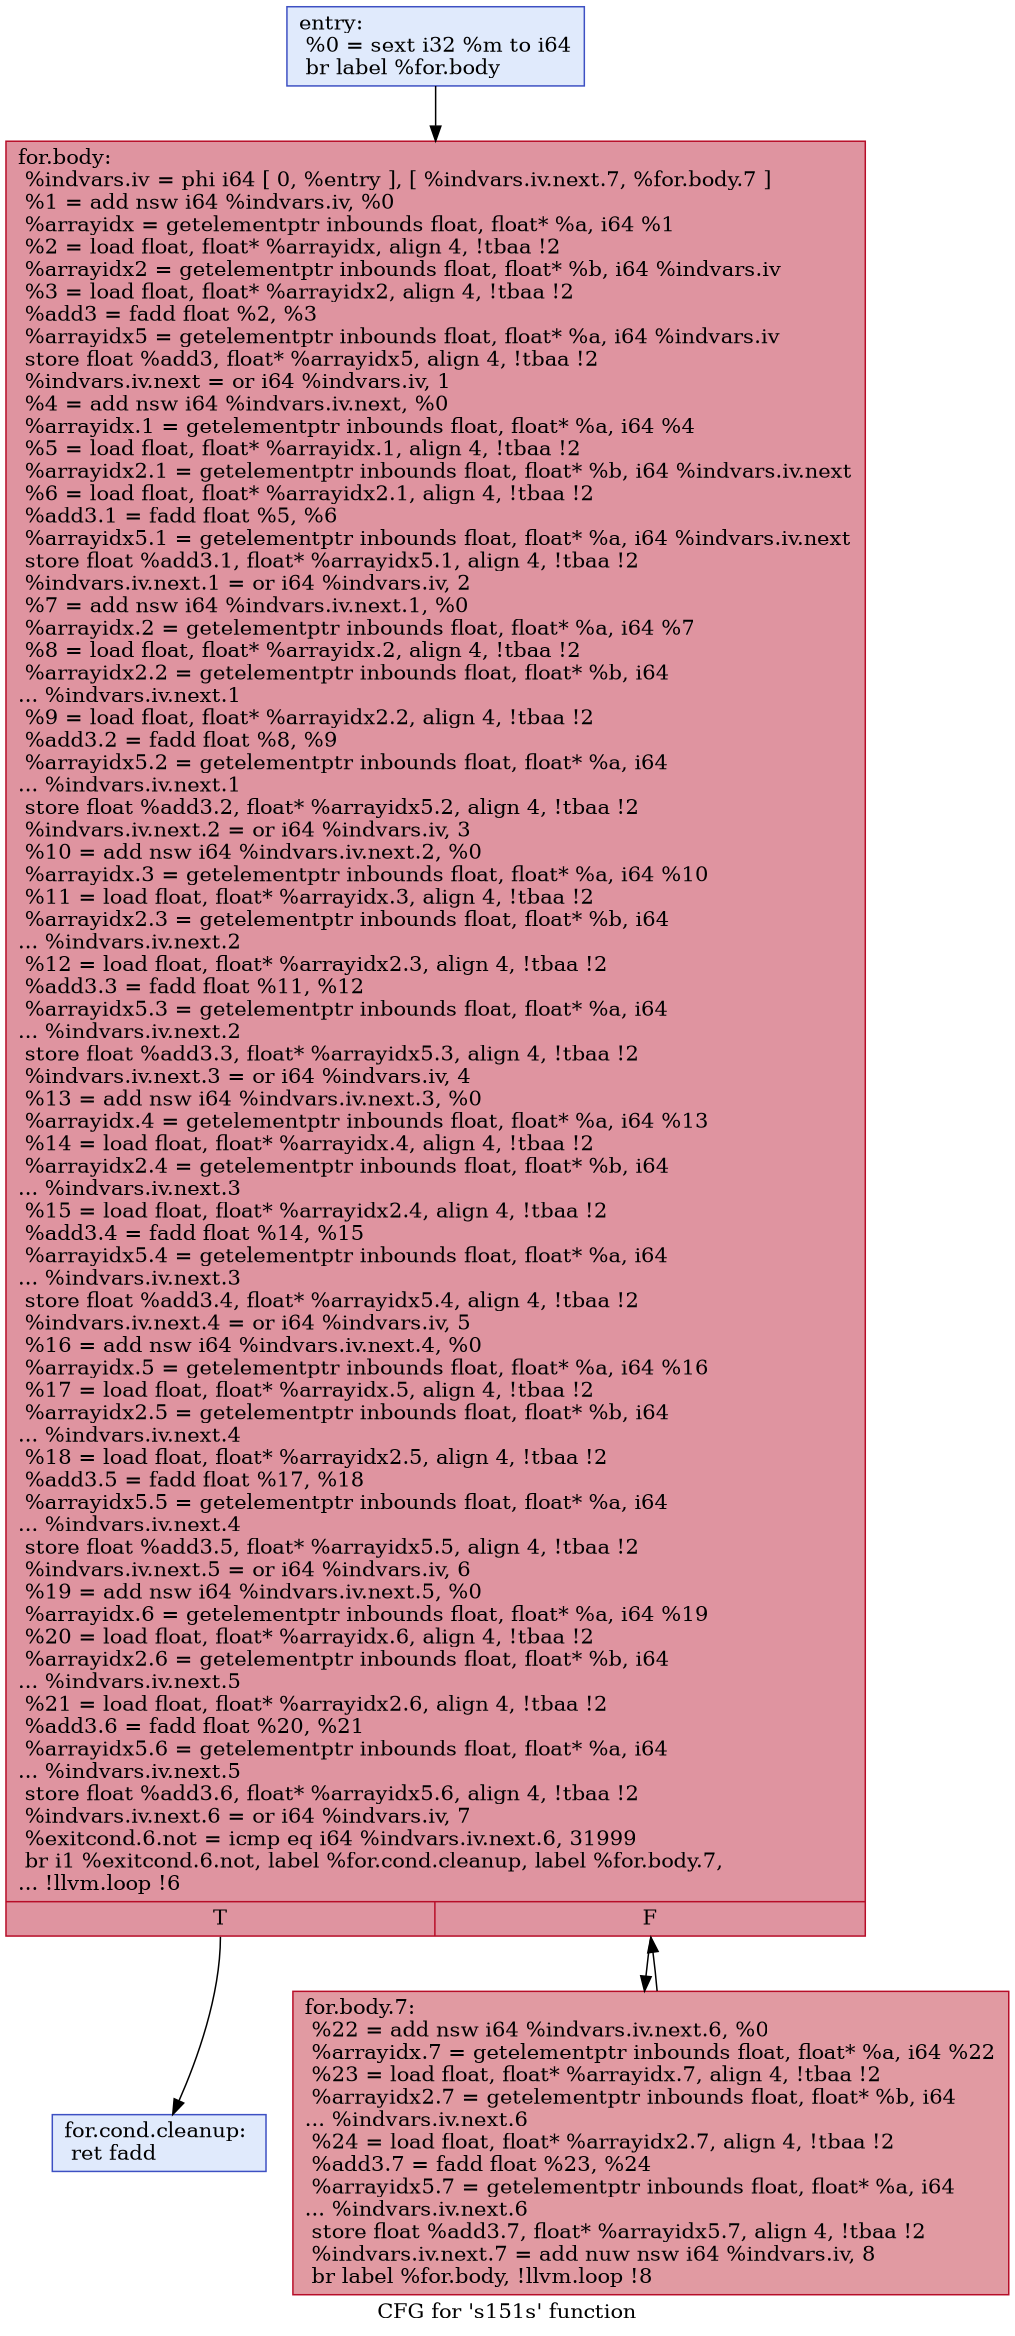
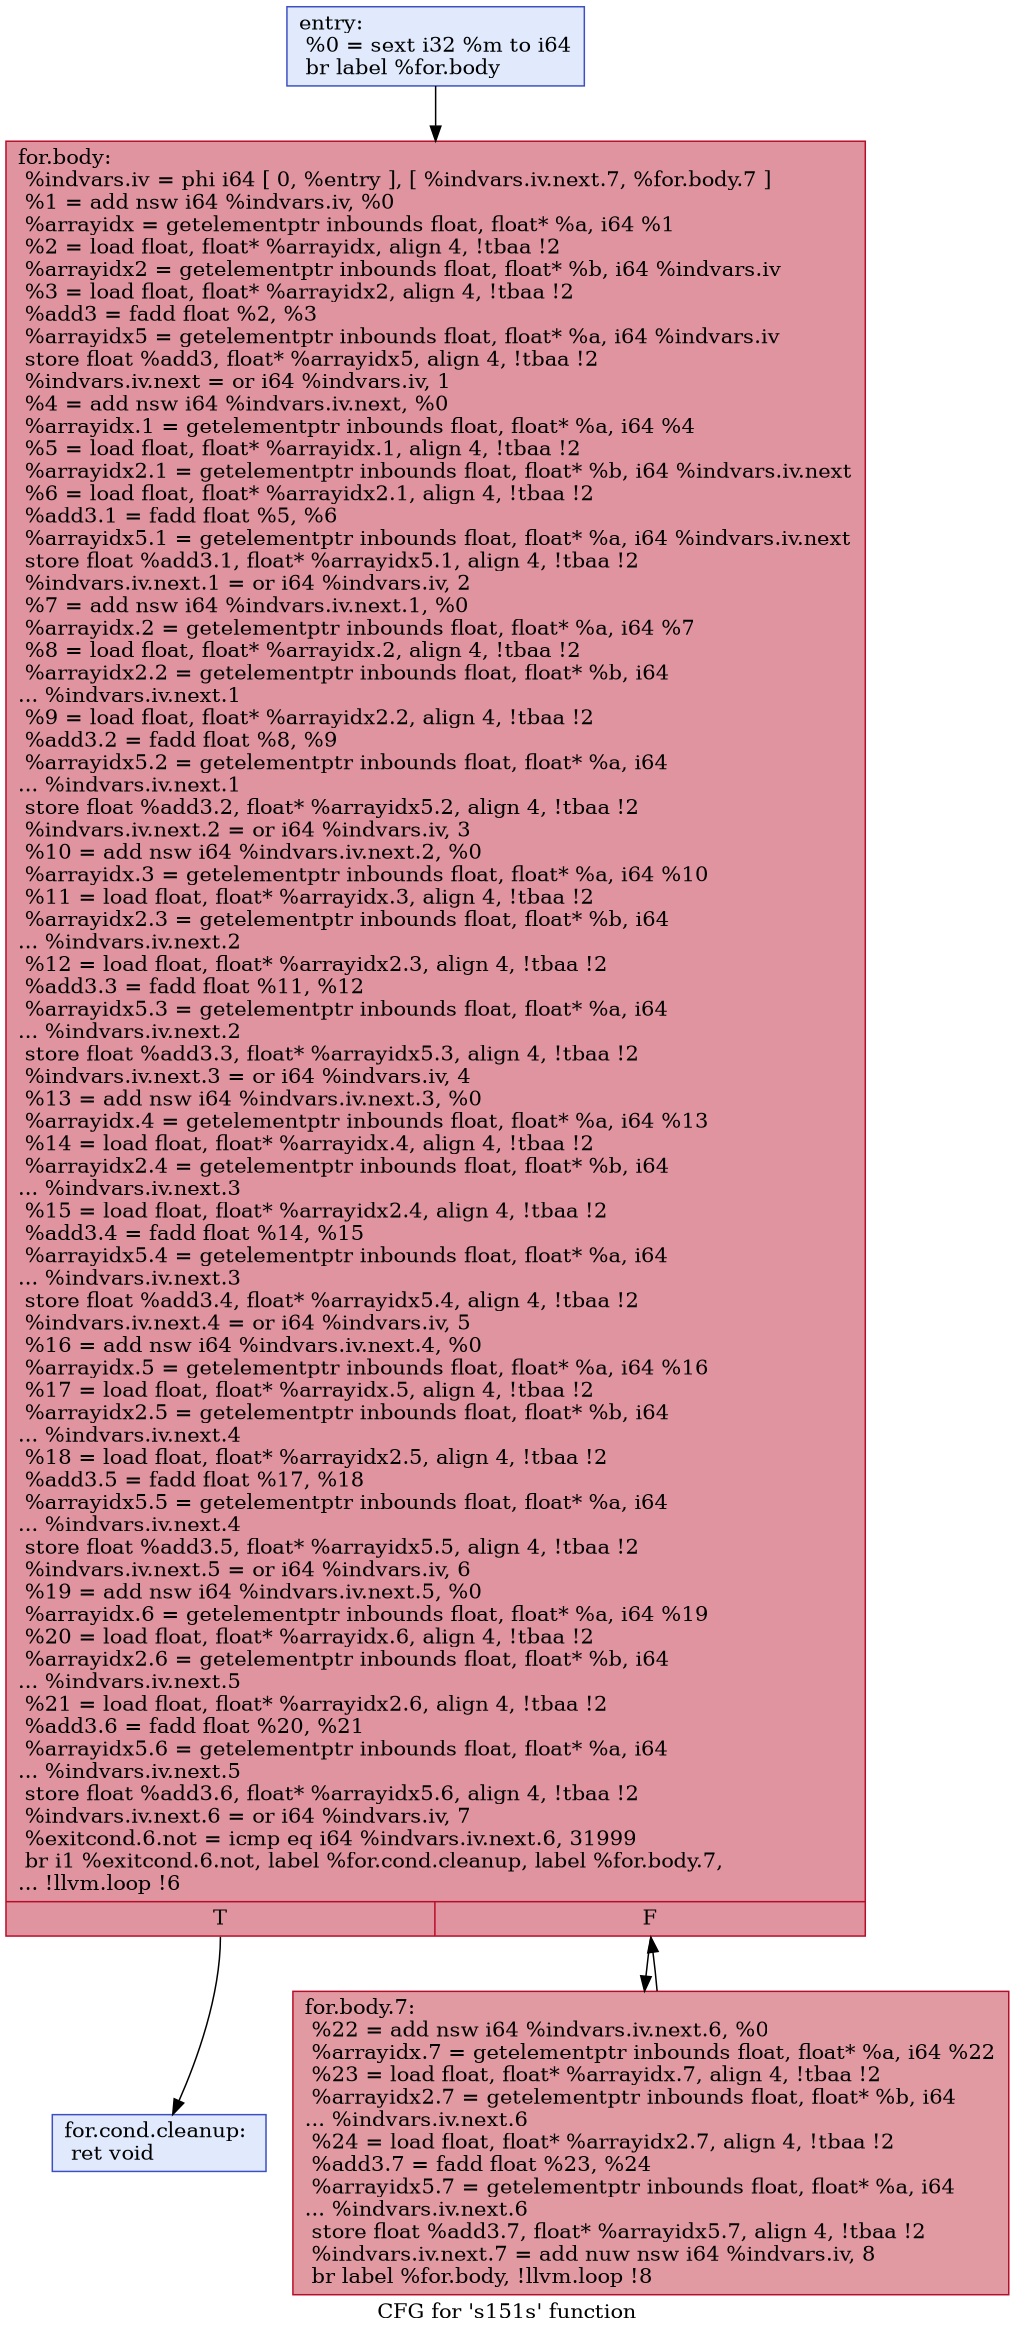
  digraph {
    label="CFG for 's151s' function"
    node [color="#3d50c3ff" fillcolor="#b9d0f970" shape=record style=filled]
    n1 [label="{entry:\l  %0 = sext i32 %m to i64\l  br label %for.body\l}"]
    n2 [color="#b70d28ff" fillcolor="#b70d2870" label="{for.body:                                         \l  %indvars.iv = phi i64 [ 0, %entry ], [ %indvars.iv.next.7, %for.body.7 ]\l  %1 = add nsw i64 %indvars.iv, %0\l  %arrayidx = getelementptr inbounds float, float* %a, i64 %1\l  %2 = load float, float* %arrayidx, align 4, !tbaa !2\l  %arrayidx2 = getelementptr inbounds float, float* %b, i64 %indvars.iv\l  %3 = load float, float* %arrayidx2, align 4, !tbaa !2\l  %add3 = fadd float %2, %3\l  %arrayidx5 = getelementptr inbounds float, float* %a, i64 %indvars.iv\l  store float %add3, float* %arrayidx5, align 4, !tbaa !2\l  %indvars.iv.next = or i64 %indvars.iv, 1\l  %4 = add nsw i64 %indvars.iv.next, %0\l  %arrayidx.1 = getelementptr inbounds float, float* %a, i64 %4\l  %5 = load float, float* %arrayidx.1, align 4, !tbaa !2\l  %arrayidx2.1 = getelementptr inbounds float, float* %b, i64 %indvars.iv.next\l  %6 = load float, float* %arrayidx2.1, align 4, !tbaa !2\l  %add3.1 = fadd float %5, %6\l  %arrayidx5.1 = getelementptr inbounds float, float* %a, i64 %indvars.iv.next\l  store float %add3.1, float* %arrayidx5.1, align 4, !tbaa !2\l  %indvars.iv.next.1 = or i64 %indvars.iv, 2\l  %7 = add nsw i64 %indvars.iv.next.1, %0\l  %arrayidx.2 = getelementptr inbounds float, float* %a, i64 %7\l  %8 = load float, float* %arrayidx.2, align 4, !tbaa !2\l  %arrayidx2.2 = getelementptr inbounds float, float* %b, i64\l... %indvars.iv.next.1\l  %9 = load float, float* %arrayidx2.2, align 4, !tbaa !2\l  %add3.2 = fadd float %8, %9\l  %arrayidx5.2 = getelementptr inbounds float, float* %a, i64\l... %indvars.iv.next.1\l  store float %add3.2, float* %arrayidx5.2, align 4, !tbaa !2\l  %indvars.iv.next.2 = or i64 %indvars.iv, 3\l  %10 = add nsw i64 %indvars.iv.next.2, %0\l  %arrayidx.3 = getelementptr inbounds float, float* %a, i64 %10\l  %11 = load float, float* %arrayidx.3, align 4, !tbaa !2\l  %arrayidx2.3 = getelementptr inbounds float, float* %b, i64\l... %indvars.iv.next.2\l  %12 = load float, float* %arrayidx2.3, align 4, !tbaa !2\l  %add3.3 = fadd float %11, %12\l  %arrayidx5.3 = getelementptr inbounds float, float* %a, i64\l... %indvars.iv.next.2\l  store float %add3.3, float* %arrayidx5.3, align 4, !tbaa !2\l  %indvars.iv.next.3 = or i64 %indvars.iv, 4\l  %13 = add nsw i64 %indvars.iv.next.3, %0\l  %arrayidx.4 = getelementptr inbounds float, float* %a, i64 %13\l  %14 = load float, float* %arrayidx.4, align 4, !tbaa !2\l  %arrayidx2.4 = getelementptr inbounds float, float* %b, i64\l... %indvars.iv.next.3\l  %15 = load float, float* %arrayidx2.4, align 4, !tbaa !2\l  %add3.4 = fadd float %14, %15\l  %arrayidx5.4 = getelementptr inbounds float, float* %a, i64\l... %indvars.iv.next.3\l  store float %add3.4, float* %arrayidx5.4, align 4, !tbaa !2\l  %indvars.iv.next.4 = or i64 %indvars.iv, 5\l  %16 = add nsw i64 %indvars.iv.next.4, %0\l  %arrayidx.5 = getelementptr inbounds float, float* %a, i64 %16\l  %17 = load float, float* %arrayidx.5, align 4, !tbaa !2\l  %arrayidx2.5 = getelementptr inbounds float, float* %b, i64\l... %indvars.iv.next.4\l  %18 = load float, float* %arrayidx2.5, align 4, !tbaa !2\l  %add3.5 = fadd float %17, %18\l  %arrayidx5.5 = getelementptr inbounds float, float* %a, i64\l... %indvars.iv.next.4\l  store float %add3.5, float* %arrayidx5.5, align 4, !tbaa !2\l  %indvars.iv.next.5 = or i64 %indvars.iv, 6\l  %19 = add nsw i64 %indvars.iv.next.5, %0\l  %arrayidx.6 = getelementptr inbounds float, float* %a, i64 %19\l  %20 = load float, float* %arrayidx.6, align 4, !tbaa !2\l  %arrayidx2.6 = getelementptr inbounds float, float* %b, i64\l... %indvars.iv.next.5\l  %21 = load float, float* %arrayidx2.6, align 4, !tbaa !2\l  %add3.6 = fadd float %20, %21\l  %arrayidx5.6 = getelementptr inbounds float, float* %a, i64\l... %indvars.iv.next.5\l  store float %add3.6, float* %arrayidx5.6, align 4, !tbaa !2\l  %indvars.iv.next.6 = or i64 %indvars.iv, 7\l  %exitcond.6.not = icmp eq i64 %indvars.iv.next.6, 31999\l  br i1 %exitcond.6.not, label %for.cond.cleanup, label %for.body.7,\l... !llvm.loop !6\l|{<s0>T|<s1>F}}"]
-   n3 [label="{for.cond.cleanup:                                 \l  ret fadd\l}"]
+   n3 [label="{for.cond.cleanup:                                 \l  ret void\l}"]
    n4 [color="#b70d28ff" fillcolor="#bb1b2c70" label="{for.body.7:                                       \l  %22 = add nsw i64 %indvars.iv.next.6, %0\l  %arrayidx.7 = getelementptr inbounds float, float* %a, i64 %22\l  %23 = load float, float* %arrayidx.7, align 4, !tbaa !2\l  %arrayidx2.7 = getelementptr inbounds float, float* %b, i64\l... %indvars.iv.next.6\l  %24 = load float, float* %arrayidx2.7, align 4, !tbaa !2\l  %add3.7 = fadd float %23, %24\l  %arrayidx5.7 = getelementptr inbounds float, float* %a, i64\l... %indvars.iv.next.6\l  store float %add3.7, float* %arrayidx5.7, align 4, !tbaa !2\l  %indvars.iv.next.7 = add nuw nsw i64 %indvars.iv, 8\l  br label %for.body, !llvm.loop !8\l}"]
    n1 -> n2
    n2 -> n3 [tailport=s0]
    n2 -> n4 [tailport=s1]
    n4 -> n2
  }
